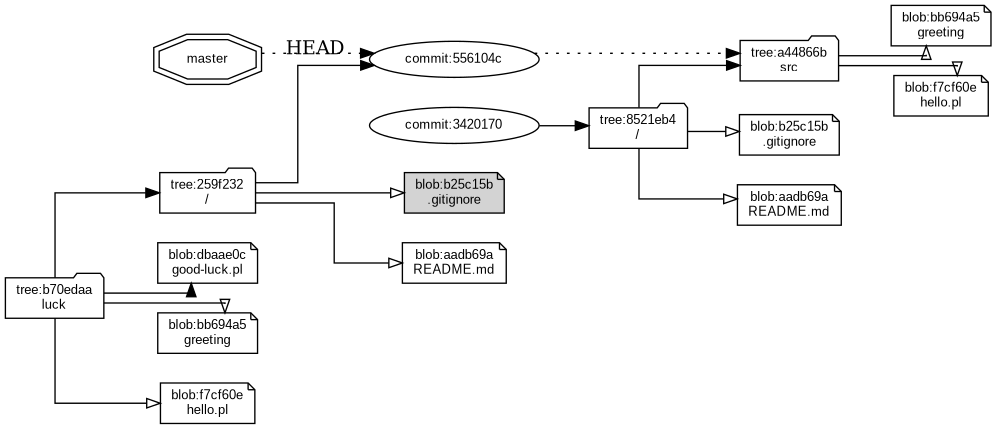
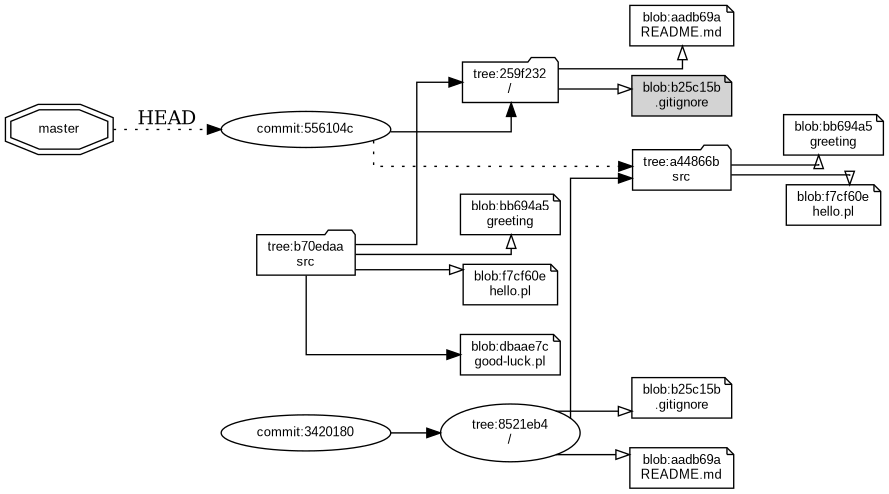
  digraph {
    nodesep=0.3
    rank=max
    rankdir=LR
    ranksep=0.5
    splines=ortho
    node [fillcolor=white fontname=arial fontsize=10 shape=note style=filled]
    edge [arrowhead=onormal constraint=true]
    n1 [height=0.3 label="commit:556104c" shape=ellipse]
-   n2 [height=0.3 label="commit:3420170" shape=ellipse]
+   n2 [height=0.3 label="commit:3420180" shape=ellipse]
    n3 [height=0.3 label="tree:259f232\n/" shape=folder]
    n4 [height=0.3 label="tree:a44866b\nsrc" shape=folder]
-   n5 [height=0.3 label="tree:8521eb4\n/" shape=folder]
+   n5 [height=0.3 label="tree:8521eb4\n/" shape=ellipse]
    n6 [height=0.3 label=master shape=doubleoctagon]
    n7 [fillcolor=lightgrey height=0.3 label="blob:b25c15b\n.gitignore"]
    n8 [height=0.3 label="blob:aadb69a\nREADME.md"]
-   n9 [height=0.3 label="tree:b70edaa\nluck" shape=folder]
-   n10 [height=0.3 label="blob:dbaae0c\ngood-luck.pl"]
+   n9 [height=0.3 label="tree:b70edaa\nsrc" shape=folder]
+   n10 [height=0.3 label="blob:dbaae7c\ngood-luck.pl"]
    n11 [height=0.3 label="blob:bb694a5\ngreeting"]
    n12 [height=0.3 label="blob:f7cf60e\nhello.pl"]
    n13 [height=0.3 label="blob:b25c15b\n.gitignore"]
    n14 [height=0.3 label="blob:aadb69a\nREADME.md"]
    n15 [height=0.3 label="blob:bb694a5\ngreeting"]
    n16 [height=0.3 label="blob:f7cf60e\nhello.pl"]
    subgraph sub_1 {
      rank=same
      n1
      n2
    }
-   n3 -> n1 [arrowhead=normal]
+   n1 -> n3 [arrowhead=normal]
    n1 -> n4 [arrowhead=normal style=dotted]
    n2 -> n5 [arrowhead=normal]
    n3 -> n7
    n3 -> n8
    n4 -> n15
    n4 -> n16
    n5 -> n4 [arrowhead=normal]
    n5 -> n13
    n5 -> n14
    n6 -> n1 [arrowhead=normal label=HEAD style=dotted]
    n9 -> n3 [arrowhead=normal]
    n9 -> n10 [arrowhead=normal]
    n9 -> n11
    n9 -> n12
  }
